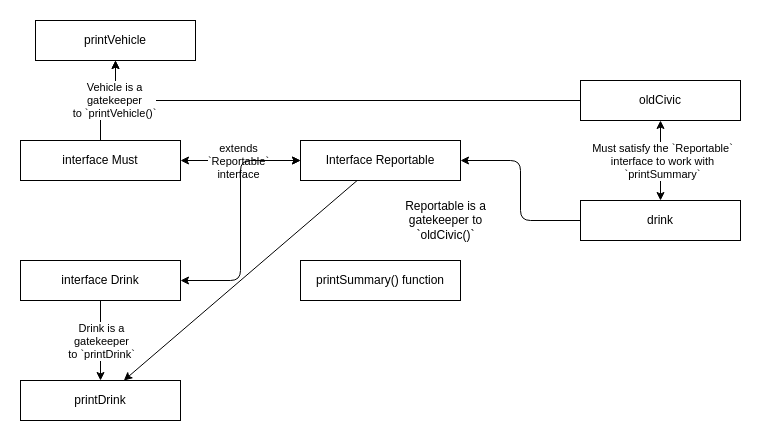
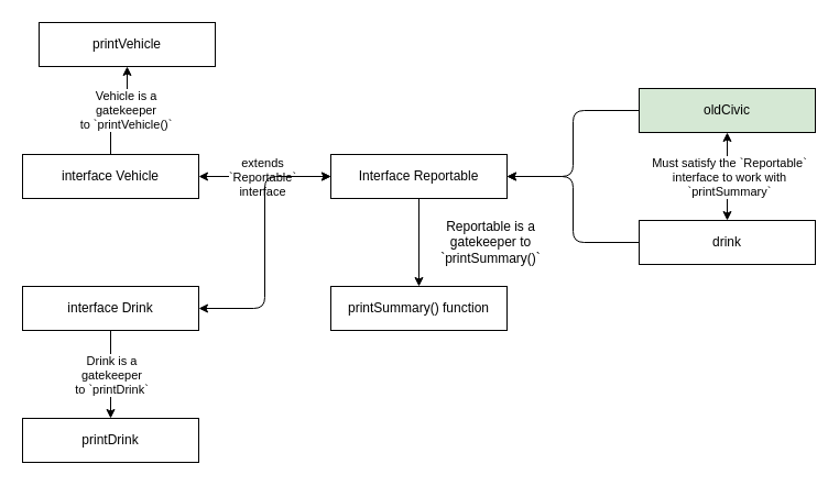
  <mxCell id="0" />
  <mxCell id="1" parent="0" />
- <mxCell id="2" style="edgeStyle=none;html=1;" edge="1" parent="1" source="6" target="22"><mxGeometry relative="1" as="geometry" /></mxCell>
+ <mxCell id="2" style="edgeStyle=none;html=1;entryX=0.5;entryY=0;entryDx=0;entryDy=0;" edge="1" parent="1" source="6" target="7"><mxGeometry relative="1" as="geometry" /></mxCell>
  <mxCell id="3" style="edgeStyle=orthogonalEdgeStyle;html=1;entryX=1;entryY=0.5;entryDx=0;entryDy=0;startArrow=classic;startFill=1;" edge="1" parent="1" source="6" target="15"><mxGeometry relative="1" as="geometry" /></mxCell>
  <mxCell id="4" value="extends&lt;br&gt;`Reportable`&lt;br&gt;interface" style="edgeLabel;html=1;align=center;verticalAlign=middle;resizable=0;points=[];" vertex="1" connectable="0" parent="3"><mxGeometry x="0.05" y="2" relative="1" as="geometry"><mxPoint y="-2" as="offset" /></mxGeometry></mxCell>
  <mxCell id="5" style="edgeStyle=orthogonalEdgeStyle;html=1;entryX=1;entryY=0.5;entryDx=0;entryDy=0;startArrow=classic;startFill=1;" edge="1" parent="1" source="6" target="18"><mxGeometry relative="1" as="geometry"><Array as="points"><mxPoint x="240" y="160" /><mxPoint x="240" y="280" /></Array></mxGeometry></mxCell>
  <mxCell id="6" value="Interface Reportable" style="whiteSpace=wrap;html=1;" vertex="1" parent="1"><mxGeometry x="300" y="140" width="160" height="40" as="geometry" /></mxCell>
  <mxCell id="7" value="printSummary() function" style="whiteSpace=wrap;html=1;" vertex="1" parent="1"><mxGeometry x="300" y="260" width="160" height="40" as="geometry" /></mxCell>
- <mxCell id="8" value="Reportable is a&lt;br&gt;gatekeeper to&lt;br&gt;`oldCivic()`" style="text;html=1;align=center;verticalAlign=middle;resizable=0;points=[];autosize=1;strokeColor=none;fillColor=none;" vertex="1" parent="1"><mxGeometry x="390" y="190" width="110" height="60" as="geometry" /></mxCell>
- <mxCell id="9" style="edgeStyle=orthogonalEdgeStyle;html=1;" edge="1" parent="1" source="12" target="21"><mxGeometry relative="1" as="geometry" /></mxCell>
+ <mxCell id="8" value="Reportable is a&lt;br&gt;gatekeeper to&lt;br&gt;`printSummary()`" style="text;html=1;align=center;verticalAlign=middle;resizable=0;points=[];autosize=1;strokeColor=none;fillColor=none;" vertex="1" parent="1"><mxGeometry x="390" y="190" width="110" height="60" as="geometry" /></mxCell>
+ <mxCell id="9" style="edgeStyle=orthogonalEdgeStyle;html=1;entryX=1;entryY=0.5;entryDx=0;entryDy=0;" edge="1" parent="1" source="12" target="6"><mxGeometry relative="1" as="geometry" /></mxCell>
  <mxCell id="10" style="edgeStyle=orthogonalEdgeStyle;html=1;entryX=0.5;entryY=0;entryDx=0;entryDy=0;startArrow=classic;startFill=1;" edge="1" parent="1" source="12" target="14"><mxGeometry relative="1" as="geometry" /></mxCell>
  <mxCell id="11" value="Must satisfy the `Reportable`&lt;br&gt;interface to work with&lt;br&gt;`printSummary`" style="edgeLabel;html=1;align=center;verticalAlign=middle;resizable=0;points=[];" vertex="1" connectable="0" parent="10"><mxGeometry y="1" relative="1" as="geometry"><mxPoint as="offset" /></mxGeometry></mxCell>
- <mxCell id="12" value="oldCivic" style="whiteSpace=wrap;html=1;" vertex="1" parent="1"><mxGeometry x="580" y="80" width="160" height="40" as="geometry" /></mxCell>
+ <mxCell id="12" value="oldCivic" style="whiteSpace=wrap;html=1;fillColor=#d5e8d4;" vertex="1" parent="1"><mxGeometry x="580" y="80" width="160" height="40" as="geometry" /></mxCell>
  <mxCell id="13" style="edgeStyle=orthogonalEdgeStyle;html=1;entryX=1;entryY=0.5;entryDx=0;entryDy=0;" edge="1" parent="1" source="14" target="6"><mxGeometry relative="1" as="geometry" /></mxCell>
  <mxCell id="14" value="drink" style="whiteSpace=wrap;html=1;" vertex="1" parent="1"><mxGeometry x="580" y="200" width="160" height="40" as="geometry" /></mxCell>
- <mxCell id="15" value="interface Must" style="whiteSpace=wrap;html=1;" vertex="1" parent="1"><mxGeometry x="20" y="140" width="160" height="40" as="geometry" /></mxCell>
+ <mxCell id="15" value="interface Vehicle" style="whiteSpace=wrap;html=1;" vertex="1" parent="1"><mxGeometry x="20" y="140" width="160" height="40" as="geometry" /></mxCell>
  <mxCell id="16" style="edgeStyle=orthogonalEdgeStyle;html=1;entryX=0.5;entryY=0;entryDx=0;entryDy=0;startArrow=none;startFill=0;" edge="1" parent="1" source="18" target="22"><mxGeometry relative="1" as="geometry" /></mxCell>
  <mxCell id="17" value="Drink is a&lt;br&gt;gatekeeper&lt;br&gt;to `printDrink`" style="edgeLabel;html=1;align=center;verticalAlign=middle;resizable=0;points=[];" vertex="1" connectable="0" parent="16"><mxGeometry x="-0.104" y="-1" relative="1" as="geometry"><mxPoint x="1" y="4" as="offset" /></mxGeometry></mxCell>
  <mxCell id="18" value="interface Drink&lt;br&gt;" style="whiteSpace=wrap;html=1;" vertex="1" parent="1"><mxGeometry x="20" y="260" width="160" height="40" as="geometry" /></mxCell>
  <mxCell id="19" style="edgeStyle=orthogonalEdgeStyle;html=1;startArrow=classic;startFill=1;endArrow=none;endFill=0;" edge="1" parent="1" source="21" target="15"><mxGeometry relative="1" as="geometry" /></mxCell>
  <mxCell id="20" value="Vehicle is a&lt;br&gt;gatekeeper&lt;br&gt;to `printVehicle()`" style="edgeLabel;html=1;align=center;verticalAlign=middle;resizable=0;points=[];" vertex="1" connectable="0" parent="19"><mxGeometry x="-0.114" y="-1" relative="1" as="geometry"><mxPoint as="offset" /></mxGeometry></mxCell>
  <mxCell id="21" value="printVehicle" style="whiteSpace=wrap;html=1;" vertex="1" parent="1"><mxGeometry x="35" y="20" width="160" height="40" as="geometry" /></mxCell>
  <mxCell id="22" value="printDrink" style="whiteSpace=wrap;html=1;" vertex="1" parent="1"><mxGeometry x="20" y="380" width="160" height="40" as="geometry" /></mxCell>
